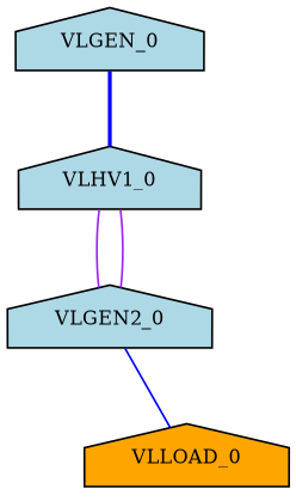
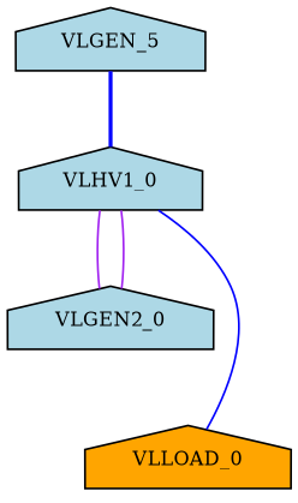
  graph {
    node [fillcolor=lightblue fontsize=10 shape=house style=filled]
    edge [color=blue style=solid]
-   VLGEN_0
+   VLGEN_0 [label=VLGEN_5]
    VLHV1_0
    n3 [label=VLGEN2_0]
    VLLOAD_0 [fillcolor=orange]
    VLGEN_0 -- VLHV1_0 [style=bold]
    VLHV1_0 -- n3 [color=purple]
    VLHV1_0 -- n3 [color=purple]
-   n3 -- VLLOAD_0
+   VLHV1_0 -- VLLOAD_0
  }
